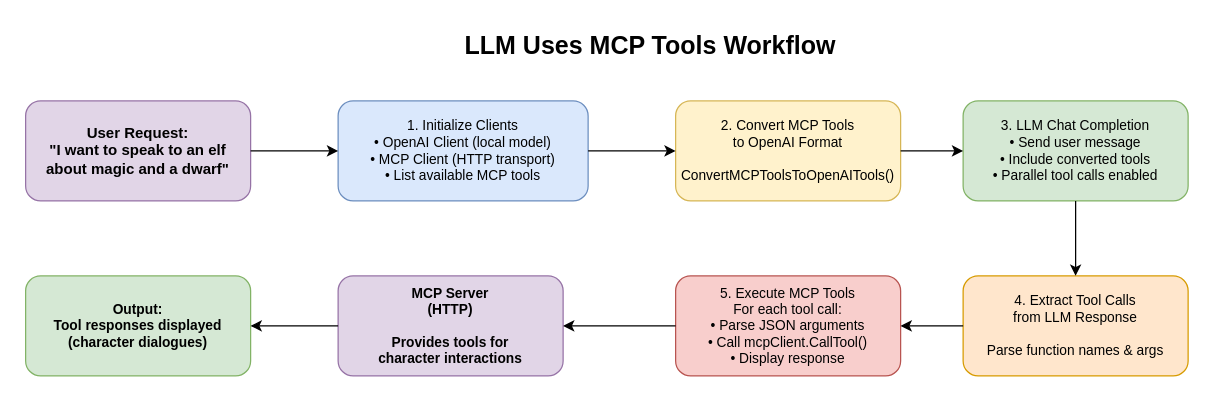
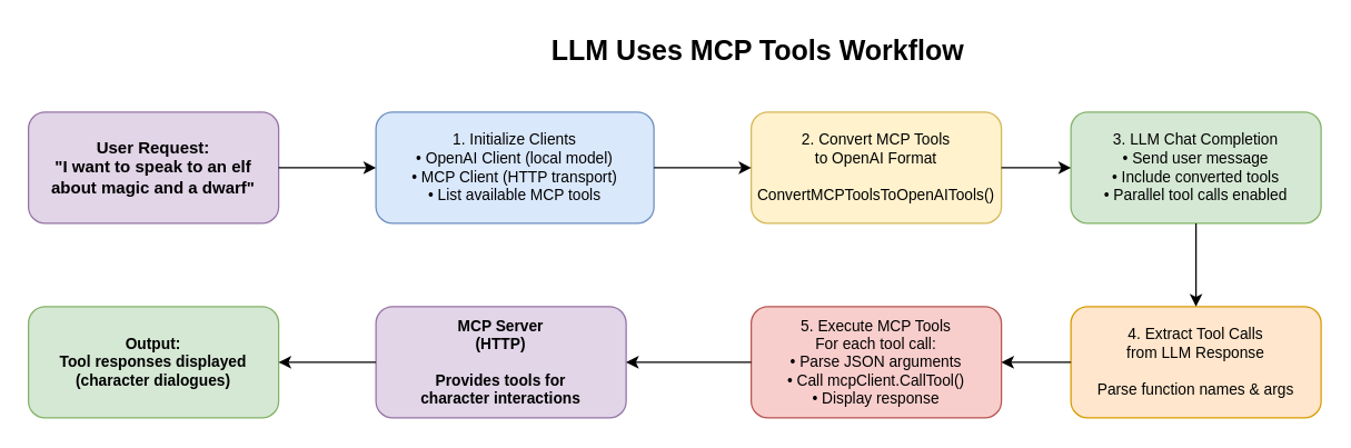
  <mxCell id="0" />
  <mxCell id="1" parent="0" />
- <mxCell id="2" value="LLM Uses MCP Tools Workflow" style="text;html=1;strokeColor=none;fillColor=none;align=center;verticalAlign=middle;whiteSpace=wrap;rounded=0;fontSize=20;fontStyle=1;" parent="1" vertex="1"><mxGeometry x="370" y="20" width="300" height="30" as="geometry" /></mxCell>
+ <mxCell id="2" value="LLM Uses MCP Tools Workflow" style="text;html=1;strokeColor=none;fillColor=none;align=center;verticalAlign=middle;whiteSpace=wrap;rounded=0;fontSize=20;fontStyle=1;" parent="1" vertex="1"><mxGeometry x="395" y="20" width="300" height="30" as="geometry" /></mxCell>
  <mxCell id="3" value="User Request:&#10;&quot;I want to speak to an elf&#10;about magic and a dwarf&quot;" style="rounded=1;whiteSpace=wrap;html=1;fillColor=#e1d5e7;strokeColor=#9673a6;fontSize=12;fontStyle=1;" parent="1" vertex="1"><mxGeometry x="20" y="80" width="180" height="80" as="geometry" /></mxCell>
  <mxCell id="4" value="1. Initialize Clients&#10;• OpenAI Client (local model)&#10;• MCP Client (HTTP transport)&#10;• List available MCP tools" style="rounded=1;whiteSpace=wrap;html=1;fillColor=#dae8fc;strokeColor=#6c8ebf;fontSize=11;" parent="1" vertex="1"><mxGeometry x="270" y="80" width="200" height="80" as="geometry" /></mxCell>
  <mxCell id="5" value="2. Convert MCP Tools&#10;to OpenAI Format&#10;&#10;ConvertMCPToolsToOpenAITools()" style="rounded=1;whiteSpace=wrap;html=1;fillColor=#fff2cc;strokeColor=#d6b656;fontSize=11;" parent="1" vertex="1"><mxGeometry x="540" y="80" width="180" height="80" as="geometry" /></mxCell>
  <mxCell id="6" value="3. LLM Chat Completion&#10;• Send user message&#10;• Include converted tools&#10;• Parallel tool calls enabled" style="rounded=1;whiteSpace=wrap;html=1;fillColor=#d5e8d4;strokeColor=#82b366;fontSize=11;" parent="1" vertex="1"><mxGeometry x="770" y="80" width="180" height="80" as="geometry" /></mxCell>
  <mxCell id="7" value="4. Extract Tool Calls&#10;from LLM Response&#10;&#10;Parse function names &amp; args" style="rounded=1;whiteSpace=wrap;html=1;fillColor=#ffe6cc;strokeColor=#d79b00;fontSize=11;" parent="1" vertex="1"><mxGeometry x="770" y="220" width="180" height="80" as="geometry" /></mxCell>
  <mxCell id="8" value="5. Execute MCP Tools&#10;For each tool call:&#10;• Parse JSON arguments&#10;• Call mcpClient.CallTool()&#10;• Display response" style="rounded=1;whiteSpace=wrap;html=1;fillColor=#f8cecc;strokeColor=#b85450;fontSize=11;" parent="1" vertex="1"><mxGeometry x="540" y="220" width="180" height="80" as="geometry" /></mxCell>
  <mxCell id="9" value="MCP Server&#10;(HTTP)&#10;&#10;Provides tools for&#10;character interactions" style="rounded=1;whiteSpace=wrap;html=1;fillColor=#e1d5e7;strokeColor=#9673a6;fontSize=11;fontStyle=1;" parent="1" vertex="1"><mxGeometry x="270" y="220" width="180" height="80" as="geometry" /></mxCell>
  <mxCell id="10" value="Output:&#10;Tool responses displayed&#10;(character dialogues)" style="rounded=1;whiteSpace=wrap;html=1;fillColor=#d5e8d4;strokeColor=#82b366;fontSize=11;fontStyle=1;" parent="1" vertex="1"><mxGeometry x="20" y="220" width="180" height="80" as="geometry" /></mxCell>
  <mxCell id="11" value="" style="endArrow=classic;html=1;rounded=0;exitX=1;exitY=0.5;entryX=0;entryY=0.5;" parent="1" source="3" target="4" edge="1"><mxGeometry width="50" height="50" relative="1" as="geometry"><mxPoint x="220" y="120" as="sourcePoint" /><mxPoint x="270" y="70" as="targetPoint" /></mxGeometry></mxCell>
  <mxCell id="12" value="" style="endArrow=classic;html=1;rounded=0;exitX=1;exitY=0.5;entryX=0;entryY=0.5;" parent="1" source="4" target="5" edge="1"><mxGeometry width="50" height="50" relative="1" as="geometry"><mxPoint x="490" y="120" as="sourcePoint" /><mxPoint x="540" y="70" as="targetPoint" /></mxGeometry></mxCell>
  <mxCell id="13" value="" style="endArrow=classic;html=1;rounded=0;exitX=1;exitY=0.5;entryX=0;entryY=0.5;" parent="1" source="5" target="6" edge="1"><mxGeometry width="50" height="50" relative="1" as="geometry"><mxPoint x="740" y="120" as="sourcePoint" /><mxPoint x="790" y="70" as="targetPoint" /></mxGeometry></mxCell>
  <mxCell id="14" value="" style="endArrow=classic;html=1;rounded=0;exitX=0.5;exitY=1;entryX=0.5;entryY=0;" parent="1" source="6" target="7" edge="1"><mxGeometry width="50" height="50" relative="1" as="geometry"><mxPoint x="860" y="180" as="sourcePoint" /><mxPoint x="860" y="220" as="targetPoint" /></mxGeometry></mxCell>
  <mxCell id="15" value="" style="endArrow=classic;html=1;rounded=0;exitX=0;exitY=0.5;entryX=1;entryY=0.5;" parent="1" source="7" target="8" edge="1"><mxGeometry width="50" height="50" relative="1" as="geometry"><mxPoint x="750" y="260" as="sourcePoint" /><mxPoint x="720" y="260" as="targetPoint" /></mxGeometry></mxCell>
  <mxCell id="16" value="" style="endArrow=classic;html=1;rounded=0;exitX=0;exitY=0.5;entryX=1;entryY=0.5;" parent="1" source="8" target="9" edge="1"><mxGeometry width="50" height="50" relative="1" as="geometry"><mxPoint x="520" y="260" as="sourcePoint" /><mxPoint x="450" y="260" as="targetPoint" /></mxGeometry></mxCell>
  <mxCell id="17" value="" style="endArrow=classic;html=1;rounded=0;exitX=0;exitY=0.5;entryX=1;entryY=0.5;" parent="1" source="9" target="10" edge="1"><mxGeometry width="50" height="50" relative="1" as="geometry"><mxPoint x="250" y="260" as="sourcePoint" /><mxPoint x="200" y="260" as="targetPoint" /></mxGeometry></mxCell>
